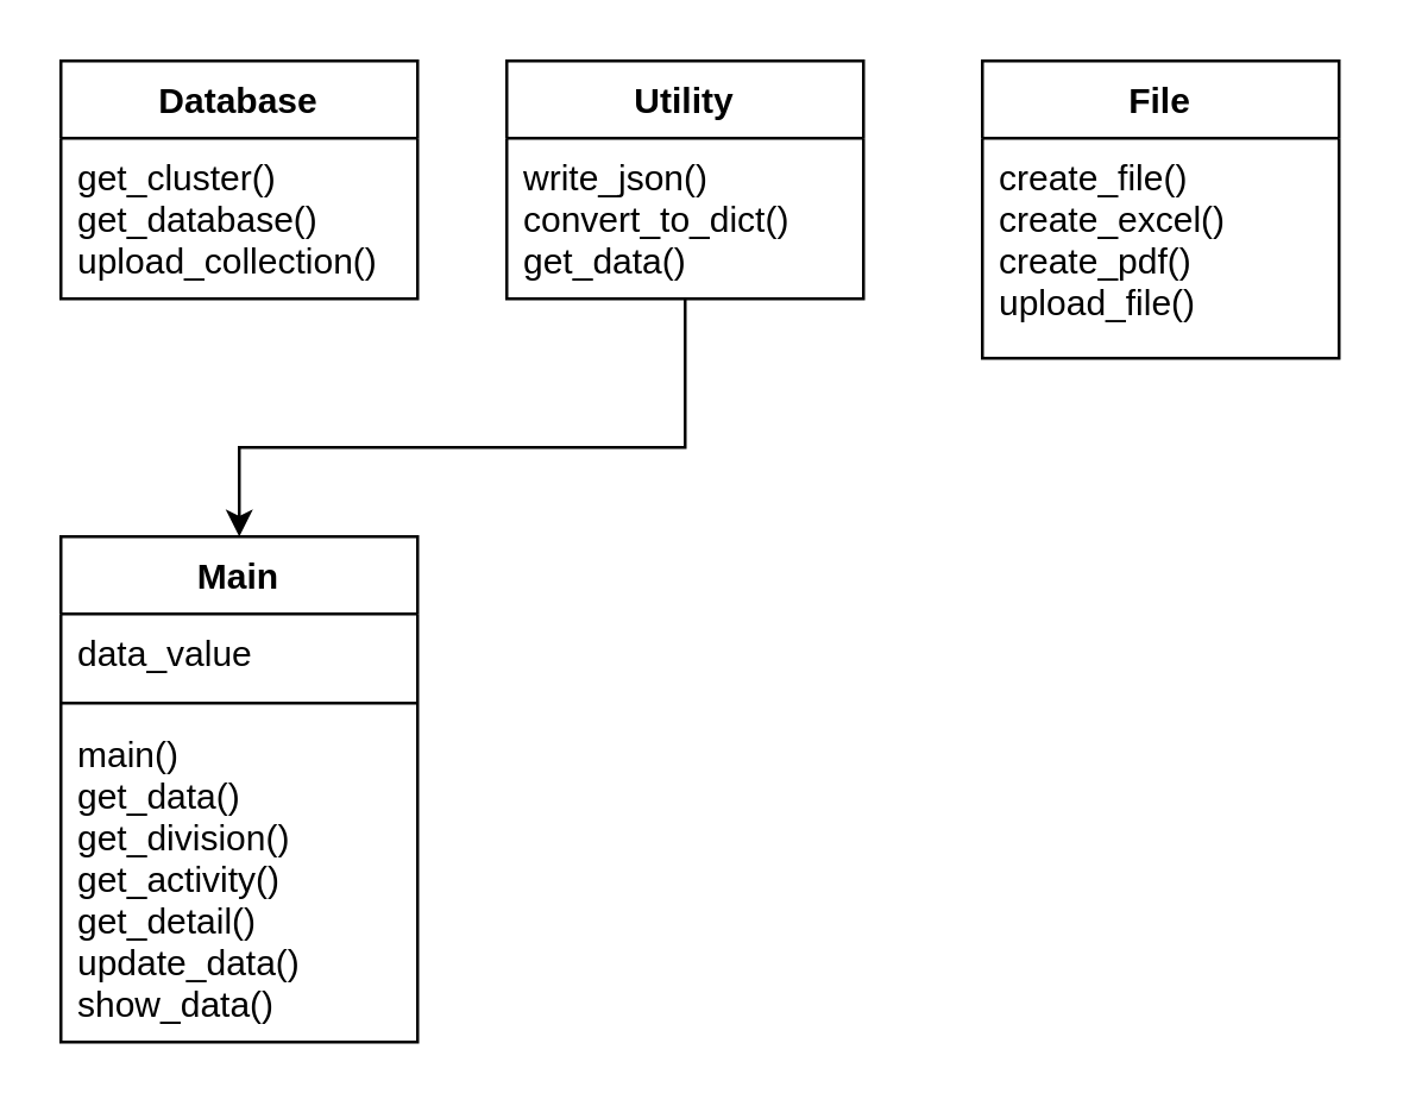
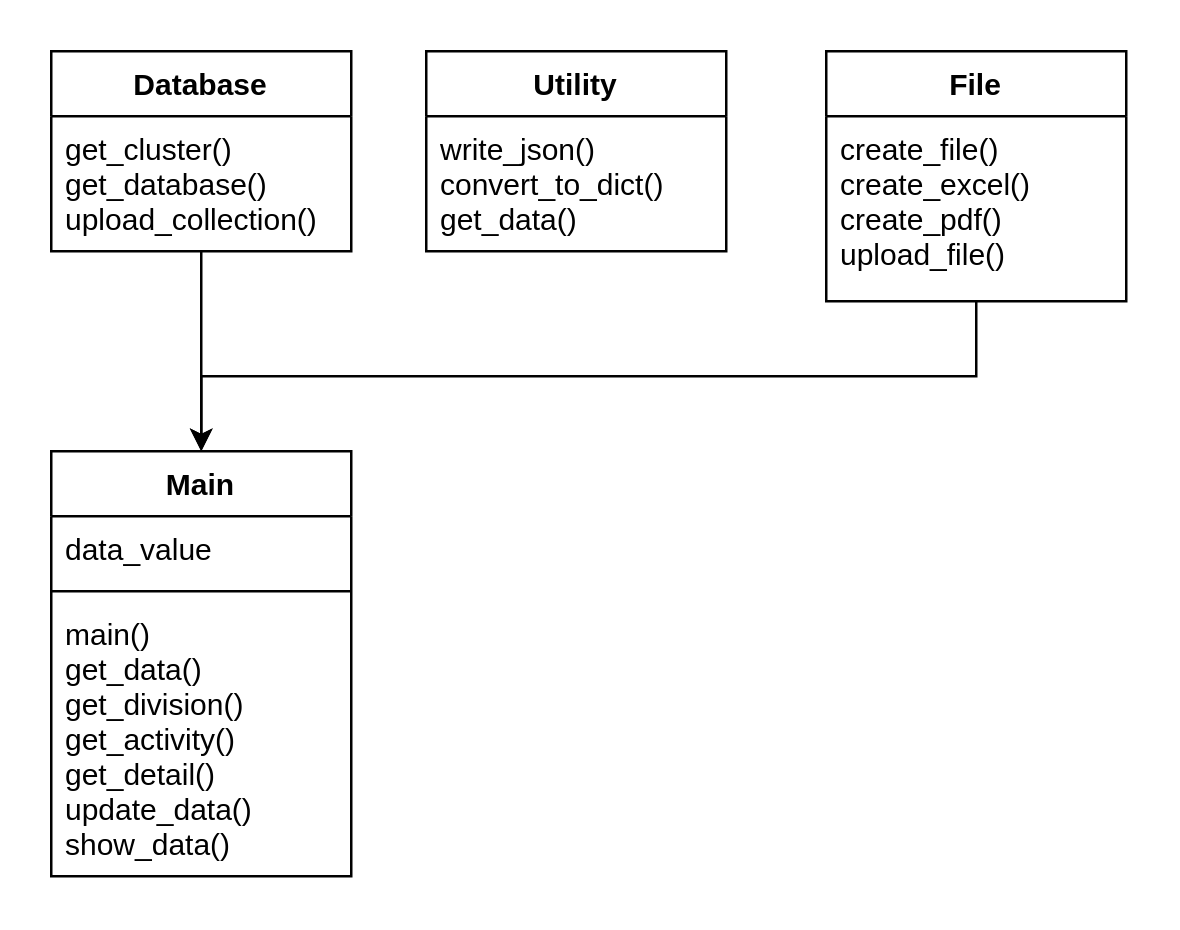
  <mxCell id="0" />
  <mxCell id="1" parent="0" />
+ <mxCell id="2" style="edgeStyle=orthogonalEdgeStyle;rounded=0;orthogonalLoop=1;jettySize=auto;html=1;entryX=0.5;entryY=0;entryDx=0;entryDy=0;" parent="1" source="3" target="8" edge="1"><mxGeometry relative="1" as="geometry" /></mxCell>
  <mxCell id="3" value="Database" style="swimlane;fontStyle=1;align=center;verticalAlign=top;childLayout=stackLayout;horizontal=1;startSize=26;horizontalStack=0;resizeParent=1;resizeParentMax=0;resizeLast=0;collapsible=1;marginBottom=0;" parent="1" vertex="1"><mxGeometry x="20" y="20" width="120" height="80" as="geometry"><mxRectangle x="30" y="30" width="90" height="26" as="alternateBounds" /></mxGeometry></mxCell>
  <mxCell id="4" value="get_cluster()&#10;get_database()&#10;upload_collection()&#10;" style="text;strokeColor=none;fillColor=none;align=left;verticalAlign=top;spacingLeft=4;spacingRight=4;overflow=hidden;rotatable=0;points=[[0,0.5],[1,0.5]];portConstraint=eastwest;" parent="3" vertex="1"><mxGeometry y="26" width="120" height="54" as="geometry" /></mxCell>
- <mxCell id="5" style="edgeStyle=orthogonalEdgeStyle;rounded=0;orthogonalLoop=1;jettySize=auto;html=1;entryX=0.5;entryY=0;entryDx=0;entryDy=0;" parent="1" source="6" target="8" edge="1"><mxGeometry relative="1" as="geometry"><Array as="points"><mxPoint x="230" y="150" /><mxPoint x="80" y="150" /></Array></mxGeometry></mxCell>
  <mxCell id="6" value="Utility" style="swimlane;fontStyle=1;align=center;verticalAlign=top;childLayout=stackLayout;horizontal=1;startSize=26;horizontalStack=0;resizeParent=1;resizeParentMax=0;resizeLast=0;collapsible=1;marginBottom=0;" parent="1" vertex="1"><mxGeometry x="170" y="20" width="120" height="80" as="geometry"><mxRectangle x="30" y="30" width="90" height="26" as="alternateBounds" /></mxGeometry></mxCell>
  <mxCell id="7" value="write_json()&#10;convert_to_dict()&#10;get_data()" style="text;strokeColor=none;fillColor=none;align=left;verticalAlign=top;spacingLeft=4;spacingRight=4;overflow=hidden;rotatable=0;points=[[0,0.5],[1,0.5]];portConstraint=eastwest;" parent="6" vertex="1"><mxGeometry y="26" width="120" height="54" as="geometry" /></mxCell>
  <mxCell id="8" value="Main" style="swimlane;fontStyle=1;align=center;verticalAlign=top;childLayout=stackLayout;horizontal=1;startSize=26;horizontalStack=0;resizeParent=1;resizeParentMax=0;resizeLast=0;collapsible=1;marginBottom=0;strokeColor=#000000;" parent="1" vertex="1"><mxGeometry x="20" y="180" width="120" height="170" as="geometry" /></mxCell>
  <mxCell id="9" value="data_value" style="text;strokeColor=none;fillColor=none;align=left;verticalAlign=top;spacingLeft=4;spacingRight=4;overflow=hidden;rotatable=0;points=[[0,0.5],[1,0.5]];portConstraint=eastwest;" parent="8" vertex="1"><mxGeometry y="26" width="120" height="26" as="geometry" /></mxCell>
  <mxCell id="10" value="" style="line;strokeWidth=1;fillColor=none;align=left;verticalAlign=middle;spacingTop=-1;spacingLeft=3;spacingRight=3;rotatable=0;labelPosition=right;points=[];portConstraint=eastwest;" parent="8" vertex="1"><mxGeometry y="52" width="120" height="8" as="geometry" /></mxCell>
  <mxCell id="11" value="main()&#10;get_data()&#10;get_division()&#10;get_activity()&#10;get_detail()&#10;update_data()&#10;show_data()" style="text;strokeColor=none;fillColor=none;align=left;verticalAlign=top;spacingLeft=4;spacingRight=4;overflow=hidden;rotatable=0;points=[[0,0.5],[1,0.5]];portConstraint=eastwest;" parent="8" vertex="1"><mxGeometry y="60" width="120" height="110" as="geometry" /></mxCell>
+ <mxCell id="12" style="edgeStyle=orthogonalEdgeStyle;rounded=0;orthogonalLoop=1;jettySize=auto;html=1;entryX=0.5;entryY=0;entryDx=0;entryDy=0;" edge="1" parent="1" source="13" target="8"><mxGeometry relative="1" as="geometry"><Array as="points"><mxPoint x="390" y="150" /><mxPoint x="80" y="150" /></Array></mxGeometry></mxCell>
  <mxCell id="13" value="File" style="swimlane;fontStyle=1;align=center;verticalAlign=top;childLayout=stackLayout;horizontal=1;startSize=26;horizontalStack=0;resizeParent=1;resizeParentMax=0;resizeLast=0;collapsible=1;marginBottom=0;" parent="1" vertex="1"><mxGeometry x="330" y="20" width="120" height="100" as="geometry"><mxRectangle x="30" y="30" width="90" height="26" as="alternateBounds" /></mxGeometry></mxCell>
  <mxCell id="14" value="create_file()&#10;create_excel()&#10;create_pdf()&#10;upload_file()" style="text;strokeColor=none;fillColor=none;align=left;verticalAlign=top;spacingLeft=4;spacingRight=4;overflow=hidden;rotatable=0;points=[[0,0.5],[1,0.5]];portConstraint=eastwest;" parent="13" vertex="1"><mxGeometry y="26" width="120" height="74" as="geometry" /></mxCell>
